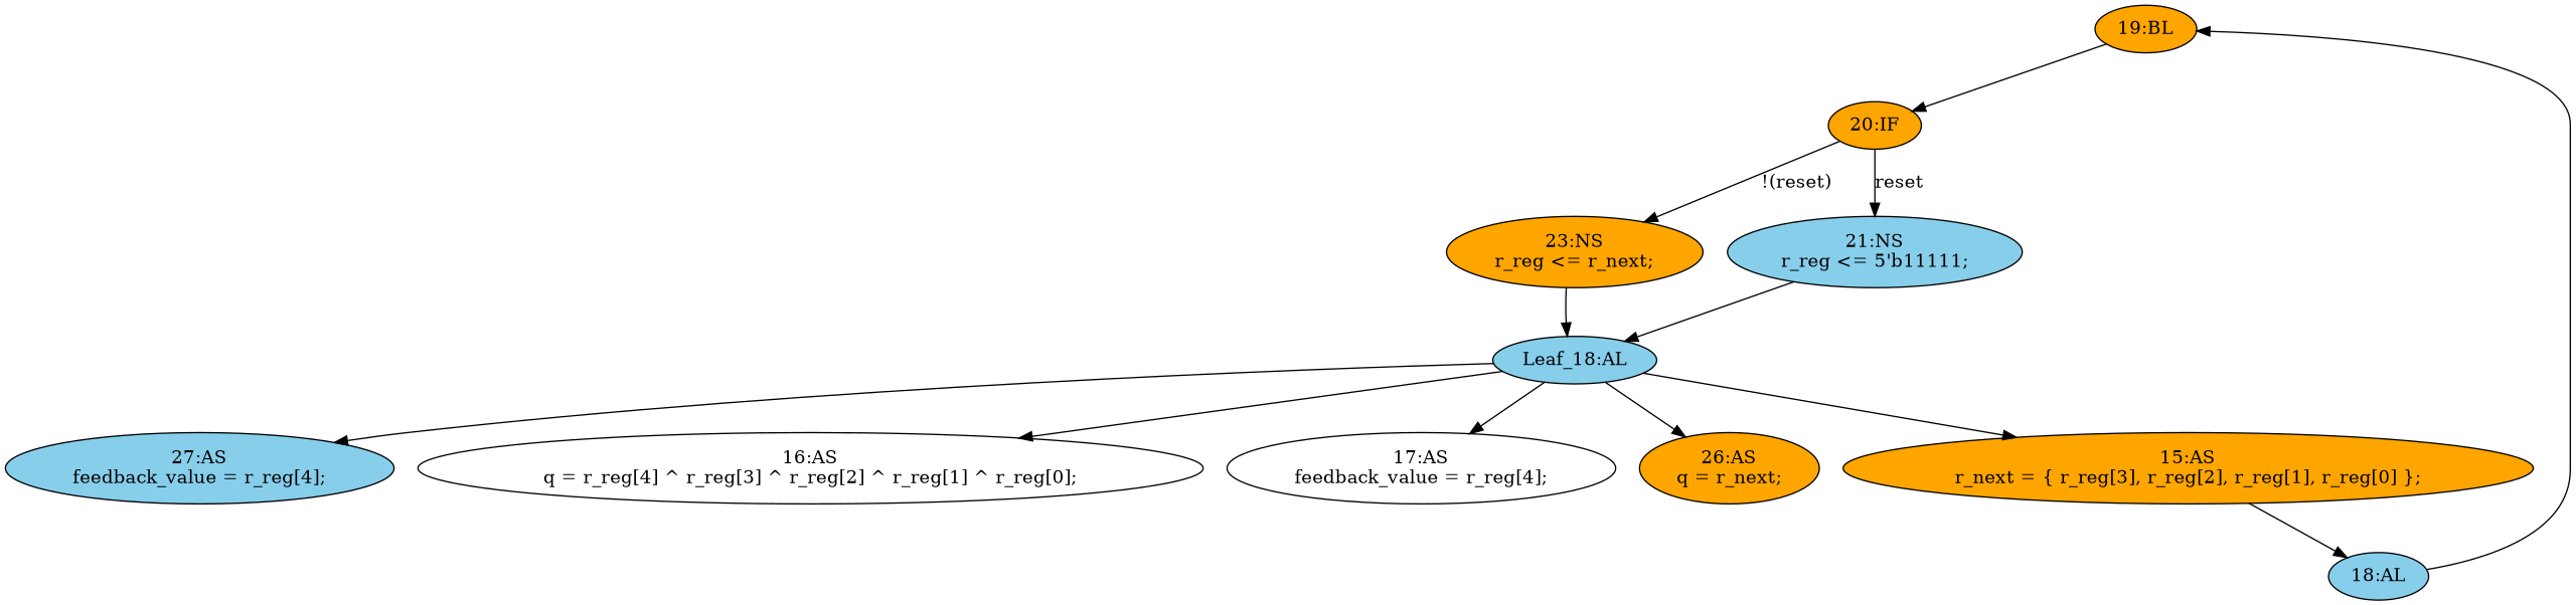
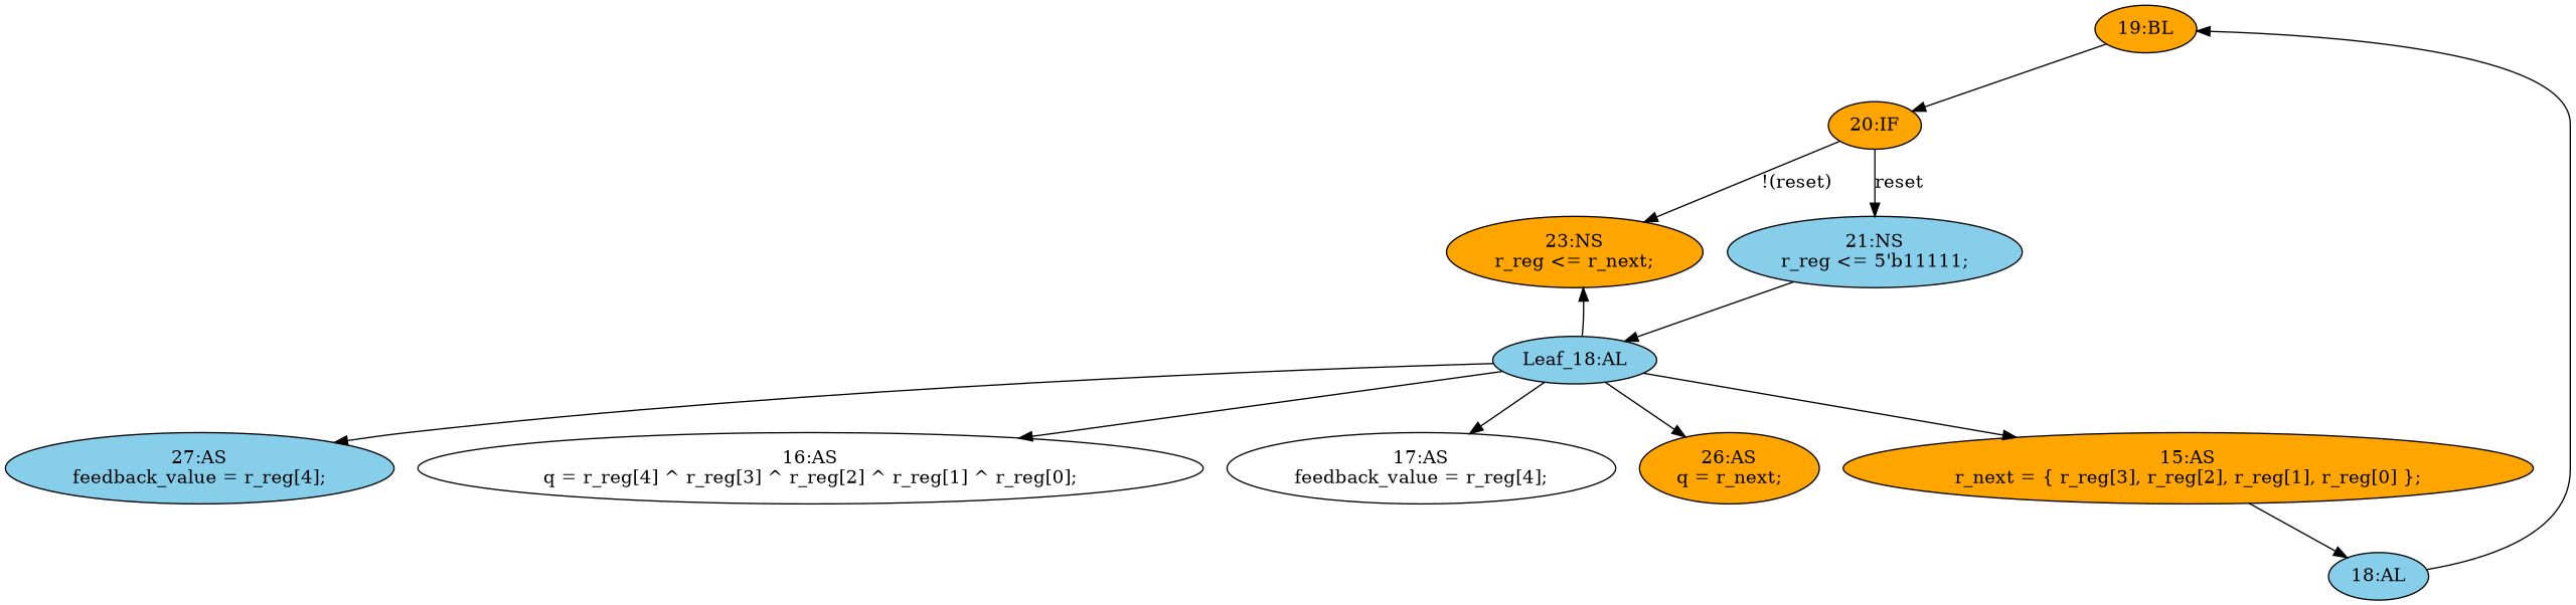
  strict digraph {
    node [fillcolor=orange statements="[]" style=filled typ=Assign]
    n1 [ast="<pyverilog.vparser.ast.Block object at 0x7fcc241e0450>" label="19:BL" typ=Block]
    n2 [ast="<pyverilog.vparser.ast.IfStatement object at 0x7fcc241e0a50>" label="20:IF" typ=IfStatement]
    n3 [ast="<pyverilog.vparser.ast.NonblockingSubstitution object at 0x7fcc23dd8b10>" label="23:NS\nr_reg <= r_next;" statements="[<pyverilog.vparser.ast.NonblockingSubstitution object at 0x7fcc23dd8b10>]" typ=NonblockingSubstitution]
    n4 [ast="<pyverilog.vparser.ast.NonblockingSubstitution object at 0x7fcc241e0890>" fillcolor=skyblue label="21:NS\nr_reg <= 5'b11111;" statements="[<pyverilog.vparser.ast.NonblockingSubstitution object at 0x7fcc241e0890>]" typ=NonblockingSubstitution]
    n5 [def_var="['r_reg']" fillcolor=skyblue label="Leaf_18:AL" statements="" typ=""]
    n6 [ast="<pyverilog.vparser.ast.Assign object at 0x7fcc23dd8810>" def_var="['feedback_value']" fillcolor=skyblue label="27:AS\nfeedback_value = r_reg[4];" use_var="['r_reg']"]
    n7 [ast="<pyverilog.vparser.ast.Assign object at 0x7fcc24166ad0>" def_var="['q']" fillcolor=white label="16:AS\nq = r_reg[4] ^ r_reg[3] ^ r_reg[2] ^ r_reg[1] ^ r_reg[0];" use_var="['r_reg', 'r_reg', 'r_reg', 'r_reg', 'r_reg']"]
    n8 [ast="<pyverilog.vparser.ast.Assign object at 0x7fcc24166550>" def_var="['feedback_value']" fillcolor=white label="17:AS\nfeedback_value = r_reg[4];" use_var="['r_reg']"]
    n9 [ast="<pyverilog.vparser.ast.Assign object at 0x7fcc23dd8c90>" def_var="['q']" label="26:AS\nq = r_next;" use_var="['r_reg']"]
    n10 [ast="<pyverilog.vparser.ast.Assign object at 0x7fcc24163ed0>" def_var="['r_next']" label="15:AS\nr_next = { r_reg[3], r_reg[2], r_reg[1], r_reg[0] };" use_var="['r_reg', 'r_reg', 'r_reg', 'r_reg']"]
    n11 [ast="<pyverilog.vparser.ast.Always object at 0x7fcc241e0950>" clk_sens=True fillcolor=skyblue label="18:AL" sens="['clk']" typ=Always use_var="['reset', 'r_next']"]
    n1 -> n2 [cond="[]" lineno=None]
    n2 -> n3 [cond="['reset']" label="!(reset)" lineno=20]
    n2 -> n4 [cond="['reset']" label=reset lineno=20]
-   n3 -> n5 [cond="[]" lineno=None]
+   n5 -> n3 [cond="[]" lineno=None]
    n4 -> n5 [cond="[]" lineno=None]
    n5 -> n6
    n5 -> n7
    n5 -> n8
    n5 -> n9
    n5 -> n10
    n10 -> n11
    n11 -> n1 [cond="[]" lineno=None]
  }
